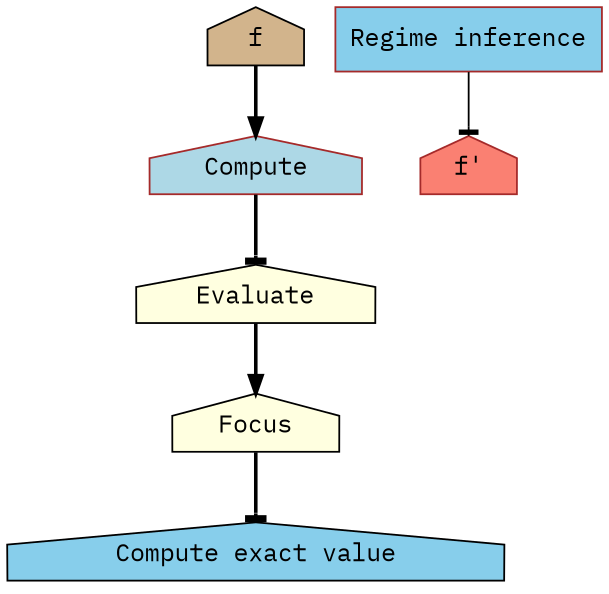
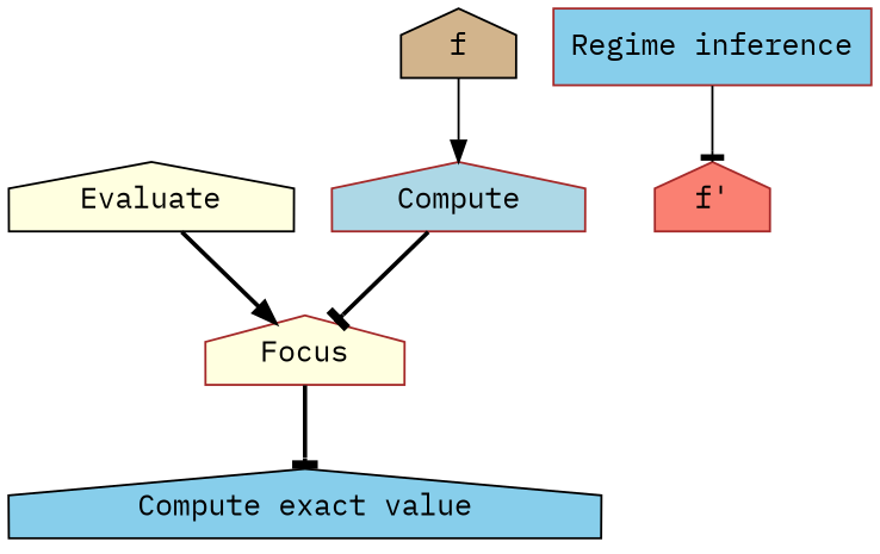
  digraph {
    fontname="IBM Plex Mono"
    node [color=black fillcolor=lightyellow fontname="IBM Plex Mono" shape=house style=filled]
    edge [arrowhead=tee fontname="IBM Plex Mono" style=bold]
    n1 [color=brown fillcolor=lightblue label=Compute]
-   Focus
+   Focus [color=brown]
    "Compute exact value" [fillcolor=skyblue]
    "Regime inference" [color=brown fillcolor=skyblue shape=box]
    Evaluate
    "f'" [color=brown fillcolor=salmon]
    f [fillcolor=tan]
    subgraph sub_1 {
      color=blue
      label="Candidate generation"
      style=filled
      n1
      Focus
      "Compute exact value"
      "Regime inference"
      Evaluate
    }
-   n1 -> Evaluate
+   n1 -> Focus
    Focus -> "Compute exact value"
    "Regime inference" -> "f'" [style=solid]
    Evaluate -> Focus [arrowhead=normal]
-   f -> n1 [arrowhead=normal]
+   f -> n1 [arrowhead=normal style=solid]
  }
